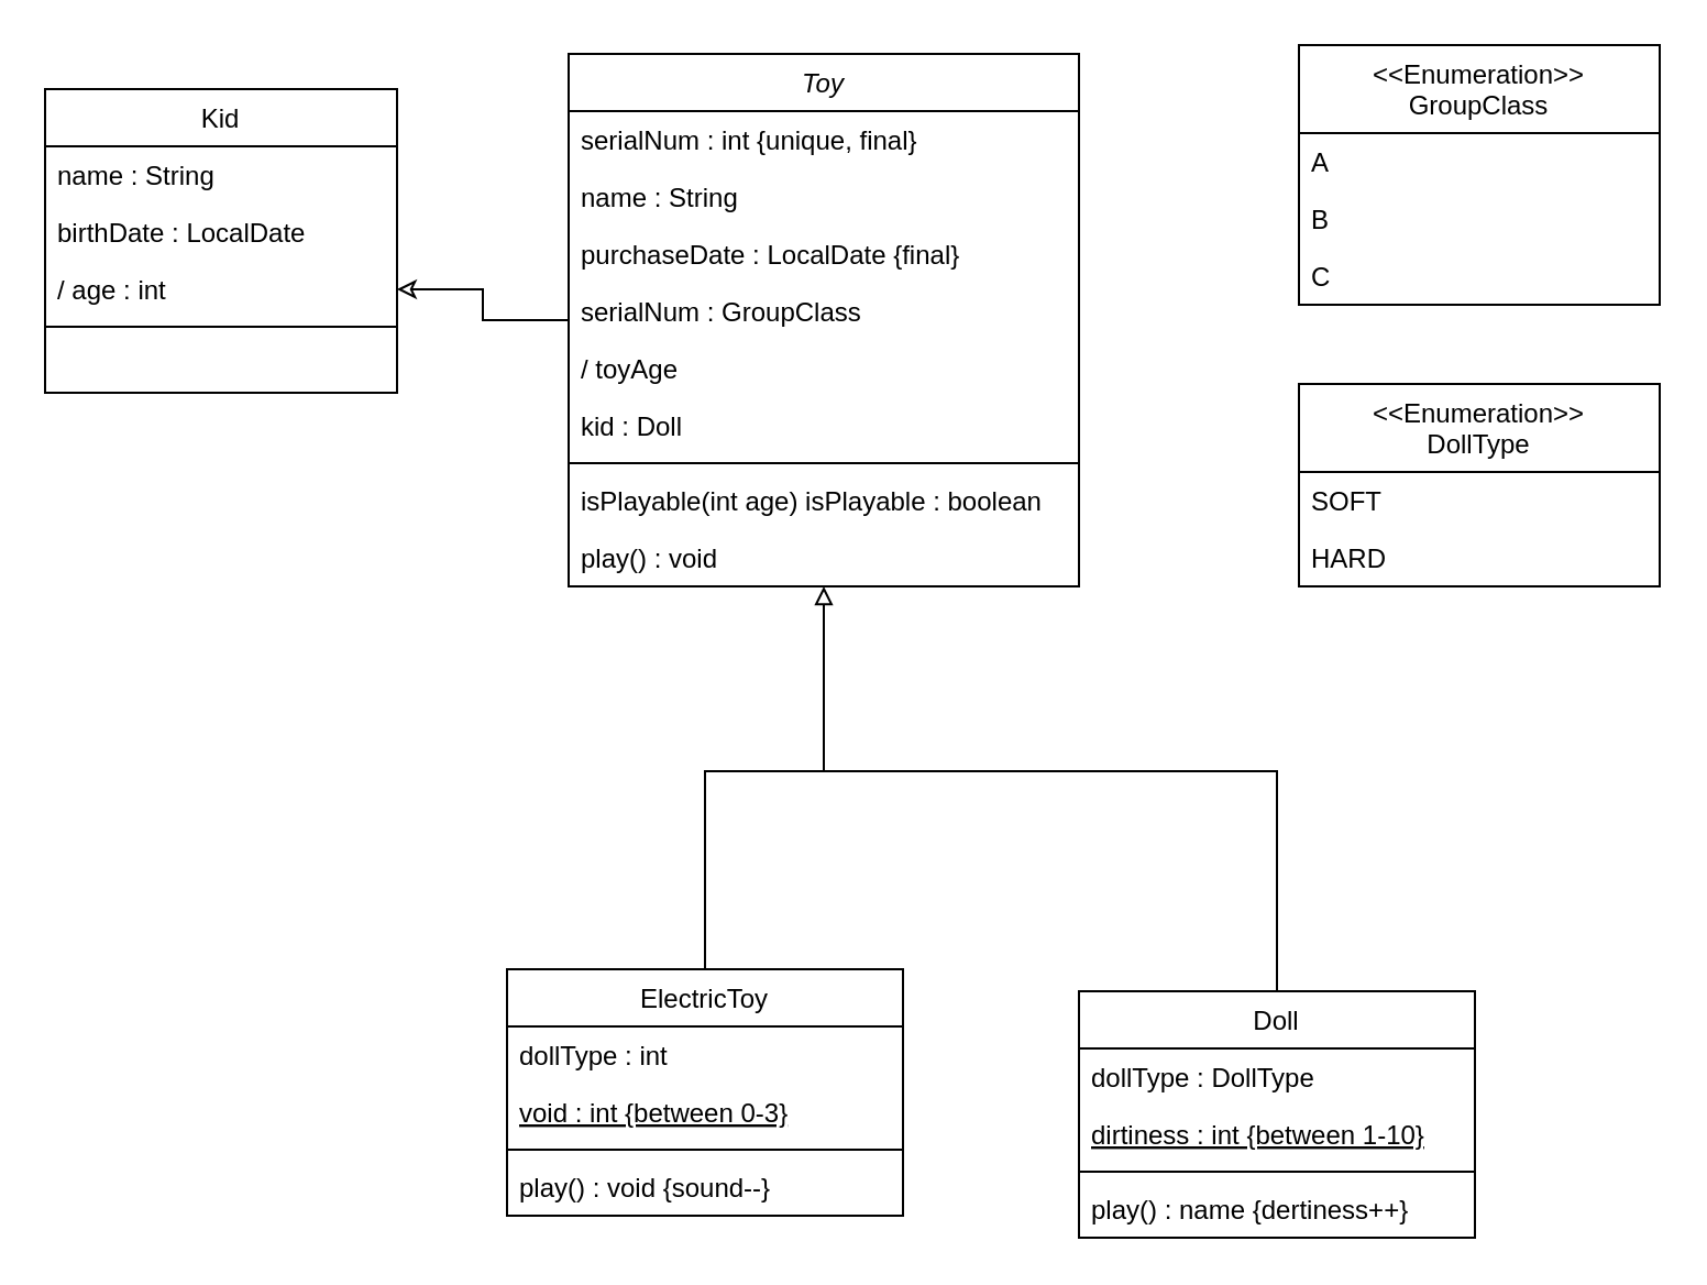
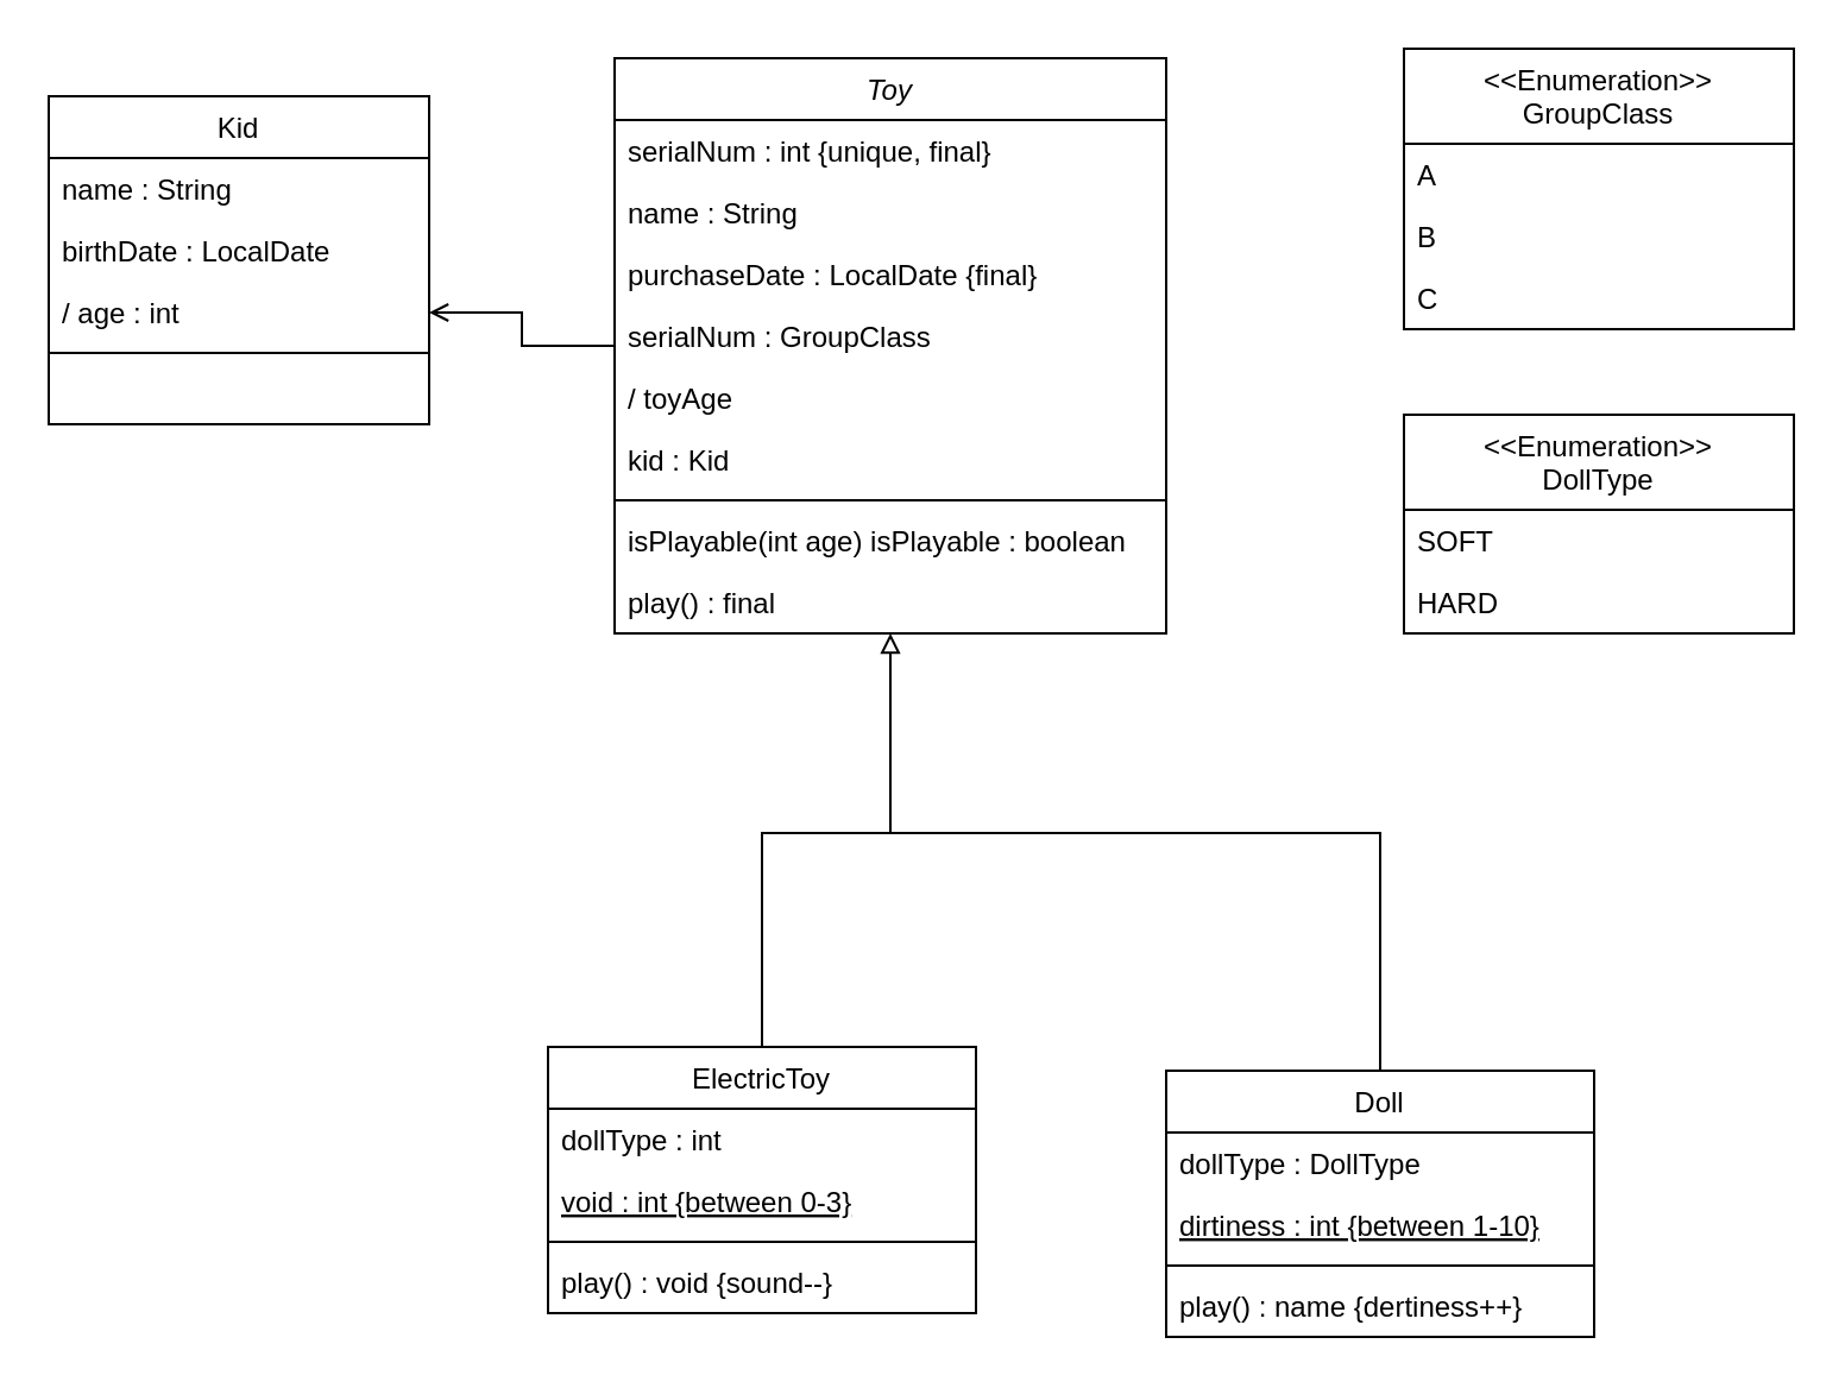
  <mxCell id="0" />
  <mxCell id="1" parent="0" />
  <mxCell id="2" value="Kid" style="swimlane;fontStyle=0;align=center;verticalAlign=top;childLayout=stackLayout;horizontal=1;startSize=26;horizontalStack=0;resizeParent=1;resizeLast=0;collapsible=1;marginBottom=0;rounded=0;shadow=0;strokeWidth=1;" parent="1" vertex="1"><mxGeometry x="20" y="40" width="160" height="138" as="geometry"><mxRectangle x="230" y="140" width="160" height="26" as="alternateBounds" /></mxGeometry></mxCell>
  <mxCell id="3" value="name : String" style="text;align=left;verticalAlign=top;spacingLeft=4;spacingRight=4;overflow=hidden;rotatable=0;points=[[0,0.5],[1,0.5]];portConstraint=eastwest;" parent="2" vertex="1"><mxGeometry y="26" width="160" height="26" as="geometry" /></mxCell>
  <mxCell id="4" value="birthDate : LocalDate" style="text;align=left;verticalAlign=top;spacingLeft=4;spacingRight=4;overflow=hidden;rotatable=0;points=[[0,0.5],[1,0.5]];portConstraint=eastwest;rounded=0;shadow=0;html=0;" vertex="1" parent="2"><mxGeometry y="52" width="160" height="26" as="geometry" /></mxCell>
  <mxCell id="5" value="/ age : int" style="text;align=left;verticalAlign=top;spacingLeft=4;spacingRight=4;overflow=hidden;rotatable=0;points=[[0,0.5],[1,0.5]];portConstraint=eastwest;rounded=0;shadow=0;html=0;" parent="2" vertex="1"><mxGeometry y="78" width="160" height="26" as="geometry" /></mxCell>
  <mxCell id="6" value="" style="line;html=1;strokeWidth=1;align=left;verticalAlign=middle;spacingTop=-1;spacingLeft=3;spacingRight=3;rotatable=0;labelPosition=right;points=[];portConstraint=eastwest;" parent="2" vertex="1"><mxGeometry y="104" width="160" height="8" as="geometry" /></mxCell>
- <mxCell id="7" style="edgeStyle=orthogonalEdgeStyle;rounded=0;orthogonalLoop=1;jettySize=auto;html=1;entryX=1;entryY=0.5;entryDx=0;entryDy=0;endArrow=classic;endFill=0;" edge="1" parent="1" source="8" target="5"><mxGeometry relative="1" as="geometry" /></mxCell>
+ <mxCell id="7" style="edgeStyle=orthogonalEdgeStyle;rounded=0;orthogonalLoop=1;jettySize=auto;html=1;entryX=1;entryY=0.5;entryDx=0;entryDy=0;endArrow=open;endFill=0;" edge="1" parent="1" source="8" target="5"><mxGeometry relative="1" as="geometry" /></mxCell>
  <mxCell id="8" value="Toy" style="swimlane;fontStyle=2;align=center;verticalAlign=top;childLayout=stackLayout;horizontal=1;startSize=26;horizontalStack=0;resizeParent=1;resizeLast=0;collapsible=1;marginBottom=0;rounded=0;shadow=0;strokeWidth=1;" parent="1" vertex="1"><mxGeometry x="258" y="24" width="232" height="242" as="geometry"><mxRectangle x="550" y="140" width="160" height="26" as="alternateBounds" /></mxGeometry></mxCell>
  <mxCell id="9" value="serialNum : int {unique, final}" style="text;align=left;verticalAlign=top;spacingLeft=4;spacingRight=4;overflow=hidden;rotatable=0;points=[[0,0.5],[1,0.5]];portConstraint=eastwest;" parent="8" vertex="1"><mxGeometry y="26" width="232" height="26" as="geometry" /></mxCell>
  <mxCell id="10" value="name : String" style="text;align=left;verticalAlign=top;spacingLeft=4;spacingRight=4;overflow=hidden;rotatable=0;points=[[0,0.5],[1,0.5]];portConstraint=eastwest;rounded=0;shadow=0;html=0;" parent="8" vertex="1"><mxGeometry y="52" width="232" height="26" as="geometry" /></mxCell>
  <mxCell id="11" value="purchaseDate : LocalDate {final}" style="text;align=left;verticalAlign=top;spacingLeft=4;spacingRight=4;overflow=hidden;rotatable=0;points=[[0,0.5],[1,0.5]];portConstraint=eastwest;rounded=0;shadow=0;html=0;" parent="8" vertex="1"><mxGeometry y="78" width="232" height="26" as="geometry" /></mxCell>
  <mxCell id="12" value="serialNum : GroupClass" style="text;align=left;verticalAlign=top;spacingLeft=4;spacingRight=4;overflow=hidden;rotatable=0;points=[[0,0.5],[1,0.5]];portConstraint=eastwest;rounded=0;shadow=0;html=0;" parent="8" vertex="1"><mxGeometry y="104" width="232" height="26" as="geometry" /></mxCell>
  <mxCell id="13" value="/ toyAge" style="text;align=left;verticalAlign=top;spacingLeft=4;spacingRight=4;overflow=hidden;rotatable=0;points=[[0,0.5],[1,0.5]];portConstraint=eastwest;rounded=0;shadow=0;html=0;" parent="8" vertex="1"><mxGeometry y="130" width="232" height="26" as="geometry" /></mxCell>
- <mxCell id="14" value="kid : Doll" style="text;align=left;verticalAlign=top;spacingLeft=4;spacingRight=4;overflow=hidden;rotatable=0;points=[[0,0.5],[1,0.5]];portConstraint=eastwest;rounded=0;shadow=0;html=0;" vertex="1" parent="8"><mxGeometry y="156" width="232" height="26" as="geometry" /></mxCell>
+ <mxCell id="14" value="kid : Kid" style="text;align=left;verticalAlign=top;spacingLeft=4;spacingRight=4;overflow=hidden;rotatable=0;points=[[0,0.5],[1,0.5]];portConstraint=eastwest;rounded=0;shadow=0;html=0;" vertex="1" parent="8"><mxGeometry y="156" width="232" height="26" as="geometry" /></mxCell>
  <mxCell id="15" value="" style="line;html=1;strokeWidth=1;align=left;verticalAlign=middle;spacingTop=-1;spacingLeft=3;spacingRight=3;rotatable=0;labelPosition=right;points=[];portConstraint=eastwest;" parent="8" vertex="1"><mxGeometry y="182" width="232" height="8" as="geometry" /></mxCell>
  <mxCell id="16" value="isPlayable(int age) isPlayable : boolean" style="text;align=left;verticalAlign=top;spacingLeft=4;spacingRight=4;overflow=hidden;rotatable=0;points=[[0,0.5],[1,0.5]];portConstraint=eastwest;" parent="8" vertex="1"><mxGeometry y="190" width="232" height="26" as="geometry" /></mxCell>
- <mxCell id="17" value="play() : void" style="text;align=left;verticalAlign=top;spacingLeft=4;spacingRight=4;overflow=hidden;rotatable=0;points=[[0,0.5],[1,0.5]];portConstraint=eastwest;" vertex="1" parent="8"><mxGeometry y="216" width="232" height="26" as="geometry" /></mxCell>
+ <mxCell id="17" value="play() : final" style="text;align=left;verticalAlign=top;spacingLeft=4;spacingRight=4;overflow=hidden;rotatable=0;points=[[0,0.5],[1,0.5]];portConstraint=eastwest;" vertex="1" parent="8"><mxGeometry y="216" width="232" height="26" as="geometry" /></mxCell>
  <mxCell id="18" value="&lt;&lt;Enumeration&gt;&gt;&#10;GroupClass" style="swimlane;fontStyle=0;childLayout=stackLayout;horizontal=1;startSize=40;fillColor=none;horizontalStack=0;resizeParent=1;resizeParentMax=0;resizeLast=0;collapsible=1;marginBottom=0;align=center;" vertex="1" parent="1"><mxGeometry x="590" y="20" width="164" height="118" as="geometry" /></mxCell>
  <mxCell id="19" value="A" style="text;strokeColor=none;fillColor=none;align=left;verticalAlign=top;spacingLeft=4;spacingRight=4;overflow=hidden;rotatable=0;points=[[0,0.5],[1,0.5]];portConstraint=eastwest;" vertex="1" parent="18"><mxGeometry y="40" width="164" height="26" as="geometry" /></mxCell>
  <mxCell id="20" value="B" style="text;strokeColor=none;fillColor=none;align=left;verticalAlign=top;spacingLeft=4;spacingRight=4;overflow=hidden;rotatable=0;points=[[0,0.5],[1,0.5]];portConstraint=eastwest;" vertex="1" parent="18"><mxGeometry y="66" width="164" height="26" as="geometry" /></mxCell>
  <mxCell id="21" value="C" style="text;strokeColor=none;fillColor=none;align=left;verticalAlign=top;spacingLeft=4;spacingRight=4;overflow=hidden;rotatable=0;points=[[0,0.5],[1,0.5]];portConstraint=eastwest;" vertex="1" parent="18"><mxGeometry y="92" width="164" height="26" as="geometry" /></mxCell>
  <mxCell id="22" style="edgeStyle=orthogonalEdgeStyle;rounded=0;orthogonalLoop=1;jettySize=auto;html=1;endArrow=none;endFill=0;" edge="1" parent="1" source="23"><mxGeometry relative="1" as="geometry"><mxPoint x="370" y="350" as="targetPoint" /><Array as="points"><mxPoint x="580" y="350" /></Array></mxGeometry></mxCell>
  <mxCell id="23" value="Doll" style="swimlane;fontStyle=0;align=center;verticalAlign=top;childLayout=stackLayout;horizontal=1;startSize=26;horizontalStack=0;resizeParent=1;resizeLast=0;collapsible=1;marginBottom=0;rounded=0;shadow=0;strokeWidth=1;" vertex="1" parent="1"><mxGeometry x="490" y="450" width="180" height="112" as="geometry"><mxRectangle x="340" y="380" width="170" height="26" as="alternateBounds" /></mxGeometry></mxCell>
  <mxCell id="24" value="dollType : DollType" style="text;align=left;verticalAlign=top;spacingLeft=4;spacingRight=4;overflow=hidden;rotatable=0;points=[[0,0.5],[1,0.5]];portConstraint=eastwest;" vertex="1" parent="23"><mxGeometry y="26" width="180" height="26" as="geometry" /></mxCell>
  <mxCell id="25" value="dirtiness : int {between 1-10}" style="text;align=left;verticalAlign=top;spacingLeft=4;spacingRight=4;overflow=hidden;rotatable=0;points=[[0,0.5],[1,0.5]];portConstraint=eastwest;fontStyle=4" vertex="1" parent="23"><mxGeometry y="52" width="180" height="26" as="geometry" /></mxCell>
  <mxCell id="26" value="" style="line;html=1;strokeWidth=1;align=left;verticalAlign=middle;spacingTop=-1;spacingLeft=3;spacingRight=3;rotatable=0;labelPosition=right;points=[];portConstraint=eastwest;" vertex="1" parent="23"><mxGeometry y="78" width="180" height="8" as="geometry" /></mxCell>
  <mxCell id="27" value="play() : name {dertiness++}" style="text;align=left;verticalAlign=top;spacingLeft=4;spacingRight=4;overflow=hidden;rotatable=0;points=[[0,0.5],[1,0.5]];portConstraint=eastwest;fontStyle=0" vertex="1" parent="23"><mxGeometry y="86" width="180" height="26" as="geometry" /></mxCell>
  <mxCell id="28" value="&lt;&lt;Enumeration&gt;&gt;&#10;DollType" style="swimlane;fontStyle=0;childLayout=stackLayout;horizontal=1;startSize=40;fillColor=none;horizontalStack=0;resizeParent=1;resizeParentMax=0;resizeLast=0;collapsible=1;marginBottom=0;align=center;" vertex="1" parent="1"><mxGeometry x="590" y="174" width="164" height="92" as="geometry" /></mxCell>
  <mxCell id="29" value="SOFT" style="text;strokeColor=none;fillColor=none;align=left;verticalAlign=top;spacingLeft=4;spacingRight=4;overflow=hidden;rotatable=0;points=[[0,0.5],[1,0.5]];portConstraint=eastwest;" vertex="1" parent="28"><mxGeometry y="40" width="164" height="26" as="geometry" /></mxCell>
  <mxCell id="30" value="HARD" style="text;strokeColor=none;fillColor=none;align=left;verticalAlign=top;spacingLeft=4;spacingRight=4;overflow=hidden;rotatable=0;points=[[0,0.5],[1,0.5]];portConstraint=eastwest;" vertex="1" parent="28"><mxGeometry y="66" width="164" height="26" as="geometry" /></mxCell>
  <mxCell id="31" style="edgeStyle=orthogonalEdgeStyle;rounded=0;orthogonalLoop=1;jettySize=auto;html=1;entryX=0.5;entryY=1;entryDx=0;entryDy=0;endArrow=block;endFill=0;" edge="1" parent="1" source="32" target="8"><mxGeometry relative="1" as="geometry"><Array as="points"><mxPoint x="320" y="350" /><mxPoint x="374" y="350" /></Array></mxGeometry></mxCell>
  <mxCell id="32" value="ElectricToy" style="swimlane;fontStyle=0;align=center;verticalAlign=top;childLayout=stackLayout;horizontal=1;startSize=26;horizontalStack=0;resizeParent=1;resizeLast=0;collapsible=1;marginBottom=0;rounded=0;shadow=0;strokeWidth=1;" vertex="1" parent="1"><mxGeometry x="230" y="440" width="180" height="112" as="geometry"><mxRectangle x="340" y="380" width="170" height="26" as="alternateBounds" /></mxGeometry></mxCell>
  <mxCell id="33" value="dollType : int" style="text;align=left;verticalAlign=top;spacingLeft=4;spacingRight=4;overflow=hidden;rotatable=0;points=[[0,0.5],[1,0.5]];portConstraint=eastwest;" vertex="1" parent="32"><mxGeometry y="26" width="180" height="26" as="geometry" /></mxCell>
  <mxCell id="34" value="void : int {between 0-3}" style="text;align=left;verticalAlign=top;spacingLeft=4;spacingRight=4;overflow=hidden;rotatable=0;points=[[0,0.5],[1,0.5]];portConstraint=eastwest;fontStyle=4" vertex="1" parent="32"><mxGeometry y="52" width="180" height="26" as="geometry" /></mxCell>
  <mxCell id="35" value="" style="line;html=1;strokeWidth=1;align=left;verticalAlign=middle;spacingTop=-1;spacingLeft=3;spacingRight=3;rotatable=0;labelPosition=right;points=[];portConstraint=eastwest;" vertex="1" parent="32"><mxGeometry y="78" width="180" height="8" as="geometry" /></mxCell>
  <mxCell id="36" value="play() : void {sound--}" style="text;align=left;verticalAlign=top;spacingLeft=4;spacingRight=4;overflow=hidden;rotatable=0;points=[[0,0.5],[1,0.5]];portConstraint=eastwest;fontStyle=0" vertex="1" parent="32"><mxGeometry y="86" width="180" height="26" as="geometry" /></mxCell>
